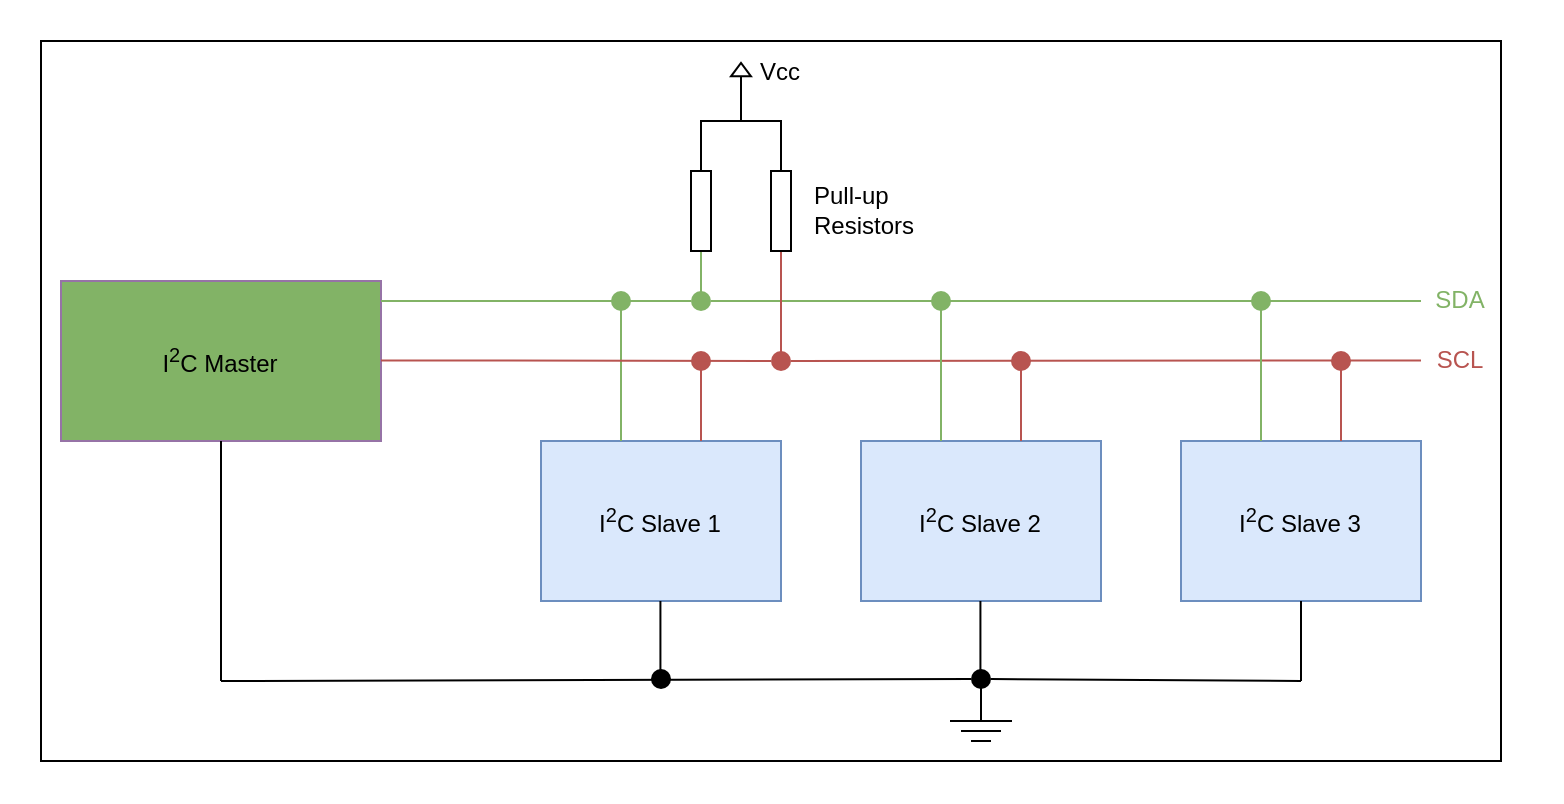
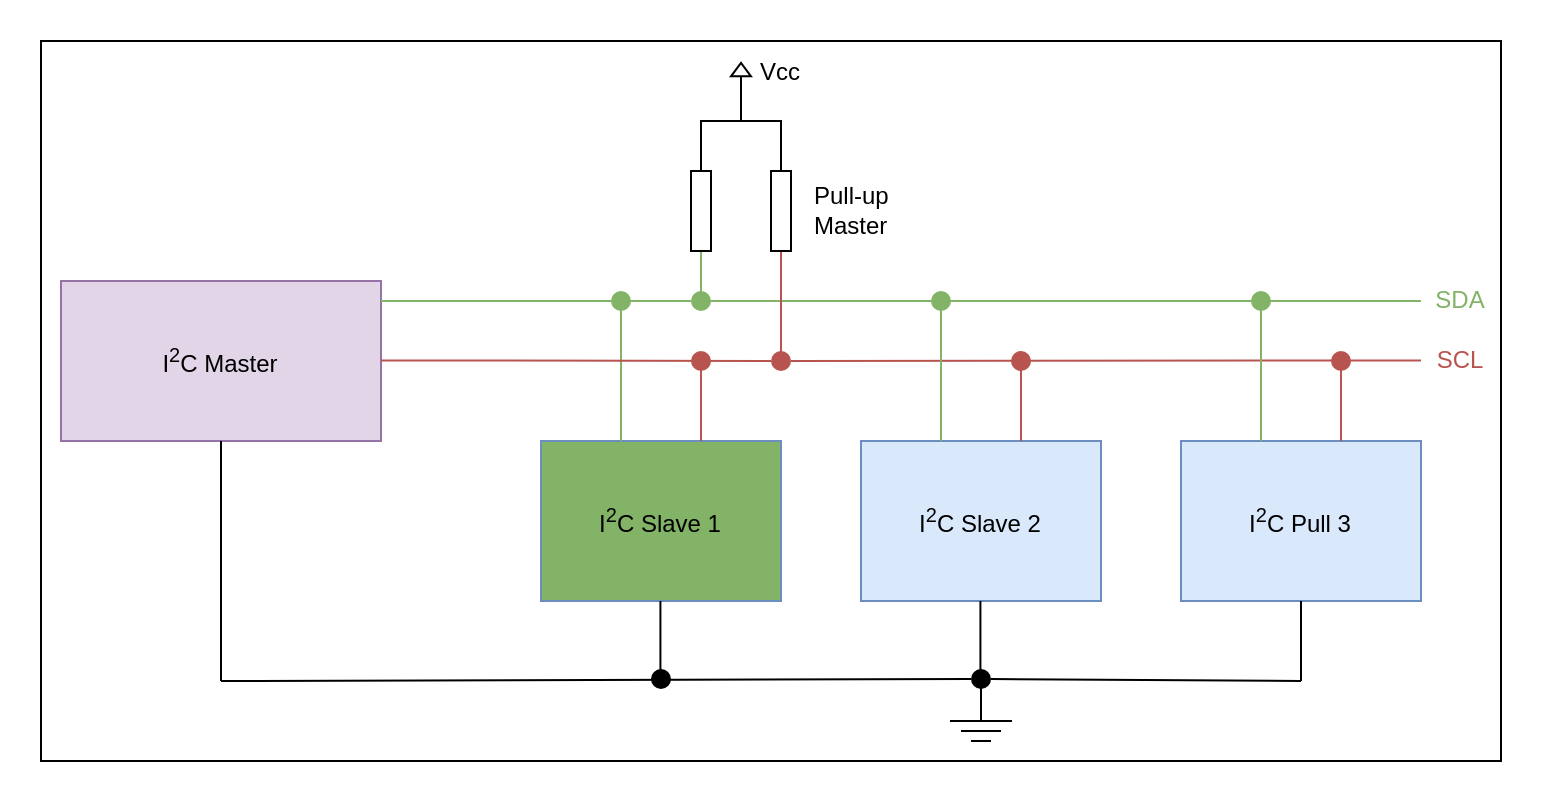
  <mxCell id="0" />
  <mxCell id="1" parent="0" />
  <mxCell id="2" value="" style="rounded=0;whiteSpace=wrap;html=1;" vertex="1" parent="1"><mxGeometry x="20" width="730" height="360" as="geometry" y="20" /></mxCell>
- <mxCell id="3" value="I&lt;sup&gt;2&lt;/sup&gt;C Master" style="rounded=0;whiteSpace=wrap;html=1;fillColor=#82b366;strokeColor=#9673a6;" vertex="1" parent="1"><mxGeometry x="30" y="140" width="160" height="80" as="geometry" /></mxCell>
- <mxCell id="4" value="I&lt;sup&gt;2&lt;/sup&gt;C Slave 1" style="rounded=0;whiteSpace=wrap;html=1;fillColor=#dae8fc;strokeColor=#6c8ebf;" vertex="1" parent="1"><mxGeometry x="270" y="220" width="120" height="80" as="geometry" /></mxCell>
+ <mxCell id="3" value="I&lt;sup&gt;2&lt;/sup&gt;C Master" style="rounded=0;whiteSpace=wrap;html=1;fillColor=#e1d5e7;strokeColor=#9673a6;" vertex="1" parent="1"><mxGeometry x="30" y="140" width="160" height="80" as="geometry" /></mxCell>
+ <mxCell id="4" value="I&lt;sup&gt;2&lt;/sup&gt;C Slave 1" style="rounded=0;whiteSpace=wrap;html=1;fillColor=#82b366;strokeColor=#6c8ebf;" vertex="1" parent="1"><mxGeometry x="270" y="220" width="120" height="80" as="geometry" /></mxCell>
  <mxCell id="5" value="I&lt;sup&gt;2&lt;/sup&gt;C Slave 2" style="rounded=0;whiteSpace=wrap;html=1;fillColor=#dae8fc;strokeColor=#6c8ebf;" vertex="1" parent="1"><mxGeometry x="430" y="220" width="120" height="80" as="geometry" /></mxCell>
- <mxCell id="6" value="I&lt;sup&gt;2&lt;/sup&gt;C Slave 3" style="rounded=0;whiteSpace=wrap;html=1;fillColor=#dae8fc;strokeColor=#6c8ebf;" vertex="1" parent="1"><mxGeometry x="590" y="220" width="120" height="80" as="geometry" /></mxCell>
+ <mxCell id="6" value="I&lt;sup&gt;2&lt;/sup&gt;C Pull 3" style="rounded=0;whiteSpace=wrap;html=1;fillColor=#dae8fc;strokeColor=#6c8ebf;" vertex="1" parent="1"><mxGeometry x="590" y="220" width="120" height="80" as="geometry" /></mxCell>
  <mxCell id="7" value="" style="endArrow=none;html=1;rounded=0;" edge="1" parent="1" source="29"><mxGeometry width="50" height="50" relative="1" as="geometry"><mxPoint x="110" y="340" as="sourcePoint" /><mxPoint x="650" y="340" as="targetPoint" /></mxGeometry></mxCell>
  <mxCell id="8" value="" style="endArrow=none;html=1;rounded=0;" edge="1" parent="1"><mxGeometry width="50" height="50" relative="1" as="geometry"><mxPoint x="110" y="340" as="sourcePoint" /><mxPoint x="110" y="220" as="targetPoint" /></mxGeometry></mxCell>
  <mxCell id="9" value="" style="endArrow=none;html=1;rounded=0;" edge="1" parent="1"><mxGeometry width="50" height="50" relative="1" as="geometry"><mxPoint x="650" y="340" as="sourcePoint" /><mxPoint x="650" y="300" as="targetPoint" /></mxGeometry></mxCell>
  <mxCell id="10" value="" style="endArrow=none;html=1;rounded=0;" edge="1" parent="1"><mxGeometry width="50" height="50" relative="1" as="geometry"><mxPoint x="489.71" y="340" as="sourcePoint" /><mxPoint x="489.71" y="300" as="targetPoint" /></mxGeometry></mxCell>
  <mxCell id="11" value="" style="endArrow=none;html=1;rounded=0;" edge="1" parent="1"><mxGeometry width="50" height="50" relative="1" as="geometry"><mxPoint x="329.71" y="340" as="sourcePoint" /><mxPoint x="329.71" y="300" as="targetPoint" /></mxGeometry></mxCell>
  <mxCell id="12" value="" style="endArrow=none;html=1;rounded=0;fillColor=#d5e8d4;strokeColor=#82b366;" edge="1" parent="1" source="32"><mxGeometry width="50" height="50" relative="1" as="geometry"><mxPoint x="190" y="150" as="sourcePoint" /><mxPoint x="710" y="150" as="targetPoint" /></mxGeometry></mxCell>
  <mxCell id="13" value="" style="endArrow=none;html=1;rounded=0;fillColor=#f8cecc;strokeColor=#b85450;" edge="1" parent="1" source="37"><mxGeometry width="50" height="50" relative="1" as="geometry"><mxPoint x="190" y="179.71" as="sourcePoint" /><mxPoint x="710" y="179.71" as="targetPoint" /></mxGeometry></mxCell>
  <mxCell id="14" value="" style="endArrow=none;html=1;rounded=0;fillColor=#f8cecc;strokeColor=#b85450;" edge="1" parent="1"><mxGeometry width="50" height="50" relative="1" as="geometry"><mxPoint x="350" y="220" as="sourcePoint" /><mxPoint x="350" y="180" as="targetPoint" /></mxGeometry></mxCell>
  <mxCell id="15" value="" style="endArrow=none;html=1;rounded=0;fillColor=#f8cecc;strokeColor=#b85450;" edge="1" parent="1"><mxGeometry width="50" height="50" relative="1" as="geometry"><mxPoint x="510" y="220" as="sourcePoint" /><mxPoint x="510" y="180" as="targetPoint" /></mxGeometry></mxCell>
  <mxCell id="16" value="" style="endArrow=none;html=1;rounded=0;fillColor=#f8cecc;strokeColor=#b85450;" edge="1" parent="1"><mxGeometry width="50" height="50" relative="1" as="geometry"><mxPoint x="510" y="220" as="sourcePoint" /><mxPoint x="510" y="180" as="targetPoint" /></mxGeometry></mxCell>
  <mxCell id="17" value="" style="endArrow=none;html=1;rounded=0;fillColor=#f8cecc;strokeColor=#b85450;" edge="1" parent="1"><mxGeometry width="50" height="50" relative="1" as="geometry"><mxPoint x="670" y="220" as="sourcePoint" /><mxPoint x="670" y="180" as="targetPoint" /></mxGeometry></mxCell>
  <mxCell id="18" value="" style="endArrow=none;html=1;rounded=0;fillColor=#d5e8d4;strokeColor=#82b366;" edge="1" parent="1"><mxGeometry width="50" height="50" relative="1" as="geometry"><mxPoint x="310" y="220" as="sourcePoint" /><mxPoint x="310" y="150" as="targetPoint" /></mxGeometry></mxCell>
  <mxCell id="19" value="" style="endArrow=none;html=1;rounded=0;fillColor=#d5e8d4;strokeColor=#82b366;" edge="1" parent="1"><mxGeometry width="50" height="50" relative="1" as="geometry"><mxPoint x="470" y="220" as="sourcePoint" /><mxPoint x="470" y="150" as="targetPoint" /></mxGeometry></mxCell>
  <mxCell id="20" value="" style="endArrow=none;html=1;rounded=0;fillColor=#d5e8d4;strokeColor=#82b366;" edge="1" parent="1"><mxGeometry width="50" height="50" relative="1" as="geometry"><mxPoint x="630" y="220" as="sourcePoint" /><mxPoint x="630" y="150" as="targetPoint" /></mxGeometry></mxCell>
  <mxCell id="21" value="" style="endArrow=none;html=1;rounded=0;entryX=0;entryY=0.5;entryDx=0;entryDy=0;fillColor=#d5e8d4;strokeColor=#82b366;" edge="1" parent="1" target="24"><mxGeometry width="50" height="50" relative="1" as="geometry"><mxPoint x="350" y="150" as="sourcePoint" /><mxPoint x="270" y="70" as="targetPoint" /></mxGeometry></mxCell>
  <mxCell id="22" value="" style="endArrow=none;html=1;rounded=0;entryX=0;entryY=0.5;entryDx=0;entryDy=0;fillColor=#f8cecc;strokeColor=#b85450;" edge="1" parent="1" target="23"><mxGeometry width="50" height="50" relative="1" as="geometry"><mxPoint x="390" y="180" as="sourcePoint" /><mxPoint x="390" y="130" as="targetPoint" /></mxGeometry></mxCell>
  <mxCell id="23" value="" style="rounded=0;whiteSpace=wrap;html=1;rotation=-90;" vertex="1" parent="1"><mxGeometry x="370" y="100" width="40" height="10" as="geometry" /></mxCell>
  <mxCell id="24" value="" style="rounded=0;whiteSpace=wrap;html=1;rotation=-90;" vertex="1" parent="1"><mxGeometry x="330" y="100" width="40" height="10" as="geometry" /></mxCell>
  <mxCell id="25" value="" style="endArrow=none;html=1;rounded=0;exitX=1;exitY=0.5;exitDx=0;exitDy=0;entryX=1;entryY=0.5;entryDx=0;entryDy=0;" edge="1" parent="1" source="24" target="23"><mxGeometry width="50" height="50" relative="1" as="geometry"><mxPoint x="350" y="80" as="sourcePoint" /><mxPoint x="400" y="60" as="targetPoint" /><Array as="points"><mxPoint x="350" y="60" /><mxPoint x="390" y="60" /></Array></mxGeometry></mxCell>
  <mxCell id="26" value="" style="endArrow=none;html=1;rounded=0;" edge="1" parent="1"><mxGeometry width="50" height="50" relative="1" as="geometry"><mxPoint x="370" y="60" as="sourcePoint" /><mxPoint x="370" y="40" as="targetPoint" /></mxGeometry></mxCell>
  <mxCell id="27" value="" style="ellipse;whiteSpace=wrap;html=1;aspect=fixed;fillColor=#000000;strokeColor=none;" vertex="1" parent="1"><mxGeometry x="325" y="334" width="10" height="10" as="geometry" /></mxCell>
  <mxCell id="28" value="" style="endArrow=none;html=1;rounded=0;" edge="1" parent="1" target="29"><mxGeometry width="50" height="50" relative="1" as="geometry"><mxPoint x="110" y="340" as="sourcePoint" /><mxPoint x="650" y="340" as="targetPoint" /></mxGeometry></mxCell>
  <mxCell id="29" value="" style="ellipse;whiteSpace=wrap;html=1;aspect=fixed;fillColor=#000000;strokeColor=none;" vertex="1" parent="1"><mxGeometry x="485" y="334" width="10" height="10" as="geometry" /></mxCell>
  <mxCell id="30" value="" style="ellipse;whiteSpace=wrap;html=1;aspect=fixed;fillColor=#82B366;strokeColor=none;" vertex="1" parent="1"><mxGeometry x="305" y="145" width="10" height="10" as="geometry" /></mxCell>
  <mxCell id="31" value="" style="endArrow=none;html=1;rounded=0;fillColor=#d5e8d4;strokeColor=#82b366;" edge="1" parent="1" target="32"><mxGeometry width="50" height="50" relative="1" as="geometry"><mxPoint x="190" y="150" as="sourcePoint" /><mxPoint x="710" y="150" as="targetPoint" /></mxGeometry></mxCell>
  <mxCell id="32" value="" style="ellipse;whiteSpace=wrap;html=1;aspect=fixed;fillColor=#82B366;strokeColor=none;" vertex="1" parent="1"><mxGeometry x="345" y="145" width="10" height="10" as="geometry" /></mxCell>
  <mxCell id="33" value="" style="ellipse;whiteSpace=wrap;html=1;aspect=fixed;fillColor=#82B366;strokeColor=none;" vertex="1" parent="1"><mxGeometry x="465" y="145" width="10" height="10" as="geometry" /></mxCell>
  <mxCell id="34" value="" style="ellipse;whiteSpace=wrap;html=1;aspect=fixed;fillColor=#82B366;strokeColor=none;" vertex="1" parent="1"><mxGeometry x="625" y="145" width="10" height="10" as="geometry" /></mxCell>
  <mxCell id="35" value="" style="ellipse;whiteSpace=wrap;html=1;aspect=fixed;fillColor=#B85450;strokeColor=none;" vertex="1" parent="1"><mxGeometry x="345" y="175" width="10" height="10" as="geometry" /></mxCell>
  <mxCell id="36" value="" style="endArrow=none;html=1;rounded=0;fillColor=#f8cecc;strokeColor=#b85450;" edge="1" parent="1" target="37"><mxGeometry width="50" height="50" relative="1" as="geometry"><mxPoint x="190" y="179.71" as="sourcePoint" /><mxPoint x="710" y="179.71" as="targetPoint" /></mxGeometry></mxCell>
  <mxCell id="37" value="" style="ellipse;whiteSpace=wrap;html=1;aspect=fixed;fillColor=#B85450;strokeColor=none;" vertex="1" parent="1"><mxGeometry x="385" y="175" width="10" height="10" as="geometry" /></mxCell>
  <mxCell id="38" value="" style="ellipse;whiteSpace=wrap;html=1;aspect=fixed;fillColor=#B85450;strokeColor=none;" vertex="1" parent="1"><mxGeometry x="505" y="175" width="10" height="10" as="geometry" /></mxCell>
  <mxCell id="39" value="" style="ellipse;whiteSpace=wrap;html=1;aspect=fixed;fillColor=#B85450;strokeColor=none;" vertex="1" parent="1"><mxGeometry x="665" y="175" width="10" height="10" as="geometry" /></mxCell>
  <mxCell id="40" value="&lt;font style=&quot;color: rgb(130, 179, 102);&quot;&gt;SDA&lt;/font&gt;" style="text;html=1;align=center;verticalAlign=middle;whiteSpace=wrap;rounded=0;fontFamily=Helvetica;fontSize=12;fontColor=default;" vertex="1" parent="1"><mxGeometry x="700" y="135" width="60" height="30" as="geometry" /></mxCell>
  <mxCell id="41" value="&lt;font style=&quot;color: rgb(184, 84, 80);&quot;&gt;SCL&lt;/font&gt;" style="text;html=1;align=center;verticalAlign=middle;whiteSpace=wrap;rounded=0;fontFamily=Helvetica;fontSize=12;fontColor=default;" vertex="1" parent="1"><mxGeometry x="700" y="165" width="60" height="30" as="geometry" /></mxCell>
  <mxCell id="42" value="" style="endArrow=none;html=1;rounded=0;" edge="1" parent="1"><mxGeometry width="50" height="50" relative="1" as="geometry"><mxPoint x="490" y="360" as="sourcePoint" /><mxPoint x="490" y="340" as="targetPoint" /></mxGeometry></mxCell>
  <mxCell id="43" value="" style="endArrow=none;html=1;rounded=0;" edge="1" parent="1"><mxGeometry width="50" height="50" relative="1" as="geometry"><mxPoint x="474.5" y="360" as="sourcePoint" /><mxPoint x="505.5" y="360" as="targetPoint" /></mxGeometry></mxCell>
  <mxCell id="44" value="" style="endArrow=none;html=1;rounded=0;" edge="1" parent="1"><mxGeometry width="50" height="50" relative="1" as="geometry"><mxPoint x="480" y="365" as="sourcePoint" /><mxPoint x="500" y="365" as="targetPoint" /></mxGeometry></mxCell>
  <mxCell id="45" value="" style="endArrow=none;html=1;rounded=0;" edge="1" parent="1"><mxGeometry width="50" height="50" relative="1" as="geometry"><mxPoint x="485" y="370" as="sourcePoint" /><mxPoint x="495" y="370" as="targetPoint" /></mxGeometry></mxCell>
  <mxCell id="46" value="" style="pointerEvents=1;verticalLabelPosition=bottom;shadow=0;dashed=0;align=center;html=1;verticalAlign=top;shape=mxgraph.electrical.signal_sources.signal_ground;rotation=-180;" vertex="1" parent="1"><mxGeometry x="365" y="31" width="10" height="10" as="geometry" /></mxCell>
  <mxCell id="47" value="Vcc" style="text;html=1;align=center;verticalAlign=middle;whiteSpace=wrap;rounded=0;" vertex="1" parent="1"><mxGeometry x="360" y="21" width="60" height="30" as="geometry" /></mxCell>
- <mxCell id="48" value="Pull-up&lt;div&gt;Resistors&lt;/div&gt;" style="text;html=1;align=left;verticalAlign=middle;whiteSpace=wrap;rounded=0;" vertex="1" parent="1"><mxGeometry x="405" y="90" width="60" height="30" as="geometry" /></mxCell>
+ <mxCell id="48" value="Pull-up&lt;div&gt;Master&lt;/div&gt;" style="text;html=1;align=left;verticalAlign=middle;whiteSpace=wrap;rounded=0;" vertex="1" parent="1"><mxGeometry x="405" y="90" width="60" height="30" as="geometry" /></mxCell>
